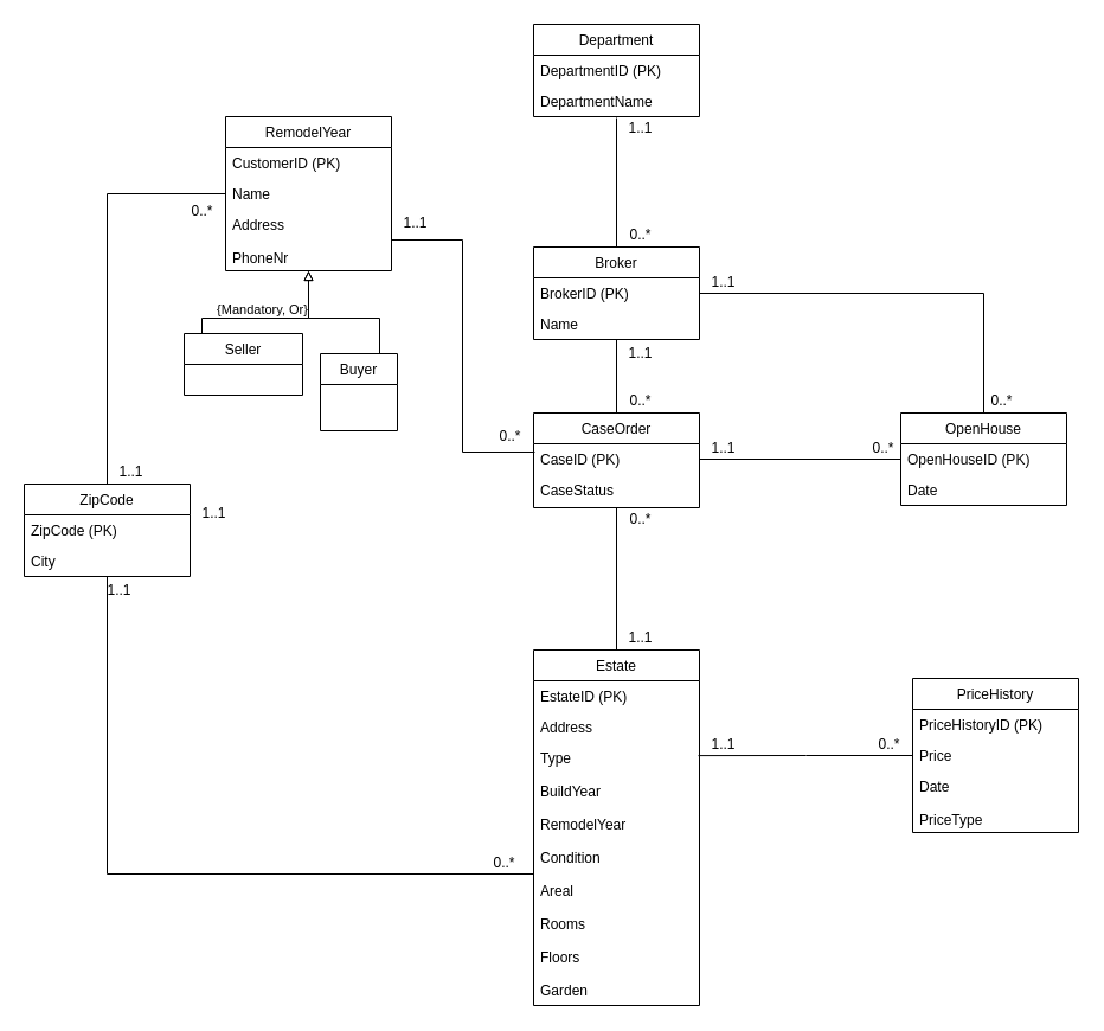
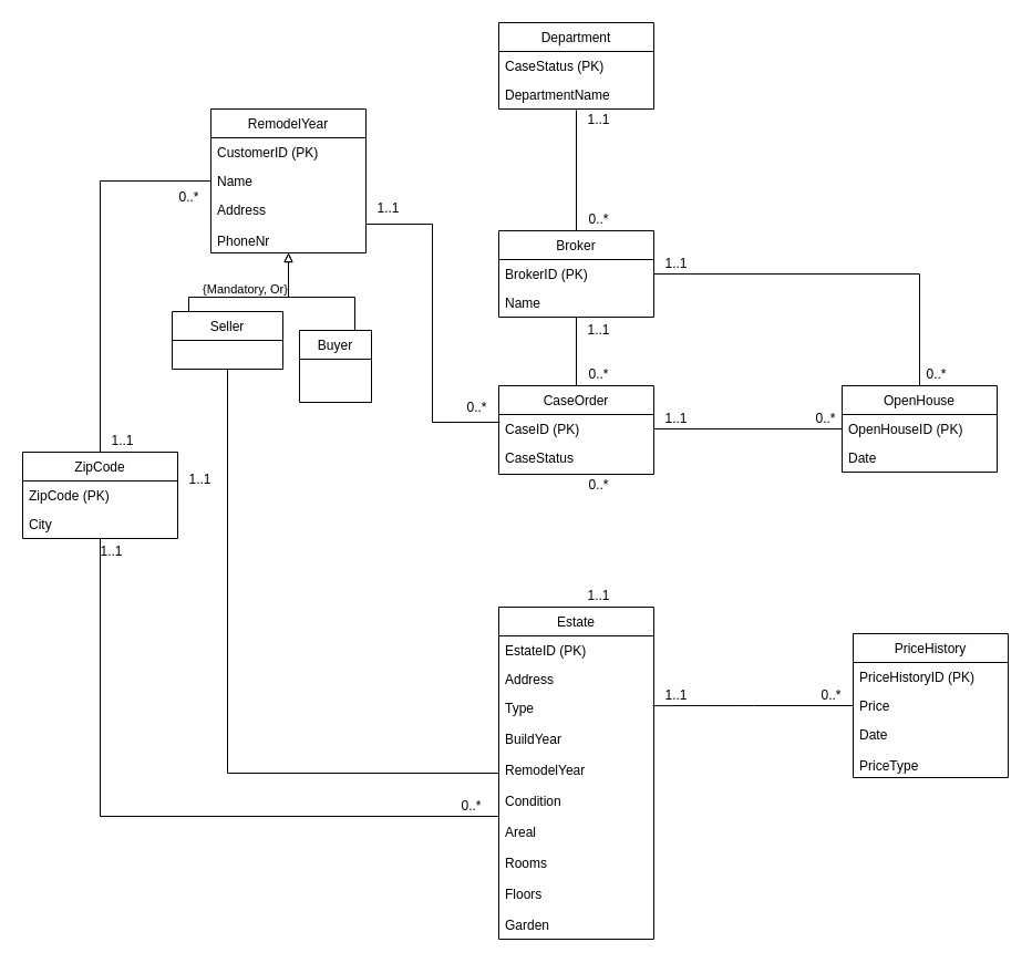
  <mxCell id="0" />
  <mxCell id="1" parent="0" />
  <mxCell id="2" value="Department" style="swimlane;fontStyle=0;childLayout=stackLayout;horizontal=1;startSize=26;fillColor=none;horizontalStack=0;resizeParent=1;resizeParentMax=0;resizeLast=0;collapsible=1;marginBottom=0;" vertex="1" parent="1"><mxGeometry x="450" y="20" width="140" height="78" as="geometry" /></mxCell>
- <mxCell id="3" value="DepartmentID (PK)" style="text;strokeColor=none;fillColor=none;align=left;verticalAlign=top;spacingLeft=4;spacingRight=4;overflow=hidden;rotatable=0;points=[[0,0.5],[1,0.5]];portConstraint=eastwest;" vertex="1" parent="2"><mxGeometry y="26" width="140" height="26" as="geometry" /></mxCell>
+ <mxCell id="3" value="CaseStatus (PK)" style="text;strokeColor=none;fillColor=none;align=left;verticalAlign=top;spacingLeft=4;spacingRight=4;overflow=hidden;rotatable=0;points=[[0,0.5],[1,0.5]];portConstraint=eastwest;" vertex="1" parent="2"><mxGeometry y="26" width="140" height="26" as="geometry" /></mxCell>
  <mxCell id="4" value="DepartmentName" style="text;strokeColor=none;fillColor=none;align=left;verticalAlign=top;spacingLeft=4;spacingRight=4;overflow=hidden;rotatable=0;points=[[0,0.5],[1,0.5]];portConstraint=eastwest;" vertex="1" parent="2"><mxGeometry y="52" width="140" height="26" as="geometry" /></mxCell>
  <mxCell id="5" style="edgeStyle=orthogonalEdgeStyle;rounded=0;orthogonalLoop=1;jettySize=auto;html=1;exitX=0.5;exitY=0;exitDx=0;exitDy=0;entryX=0.5;entryY=1.038;entryDx=0;entryDy=0;entryPerimeter=0;endArrow=none;endFill=0;" edge="1" parent="1" source="6" target="4"><mxGeometry relative="1" as="geometry" /></mxCell>
  <mxCell id="6" value="Broker" style="swimlane;fontStyle=0;childLayout=stackLayout;horizontal=1;startSize=26;fillColor=none;horizontalStack=0;resizeParent=1;resizeParentMax=0;resizeLast=0;collapsible=1;marginBottom=0;" vertex="1" parent="1"><mxGeometry x="450" y="208" width="140" height="78" as="geometry" /></mxCell>
  <mxCell id="7" value="BrokerID (PK)" style="text;strokeColor=none;fillColor=none;align=left;verticalAlign=top;spacingLeft=4;spacingRight=4;overflow=hidden;rotatable=0;points=[[0,0.5],[1,0.5]];portConstraint=eastwest;" vertex="1" parent="6"><mxGeometry y="26" width="140" height="26" as="geometry" /></mxCell>
  <mxCell id="8" value="Name" style="text;strokeColor=none;fillColor=none;align=left;verticalAlign=top;spacingLeft=4;spacingRight=4;overflow=hidden;rotatable=0;points=[[0,0.5],[1,0.5]];portConstraint=eastwest;" vertex="1" parent="6"><mxGeometry y="52" width="140" height="26" as="geometry" /></mxCell>
  <mxCell id="9" style="edgeStyle=orthogonalEdgeStyle;rounded=0;orthogonalLoop=1;jettySize=auto;html=1;exitX=0.5;exitY=0;exitDx=0;exitDy=0;entryX=0.5;entryY=1;entryDx=0;entryDy=0;entryPerimeter=0;endArrow=none;endFill=0;" edge="1" parent="1" source="10" target="8"><mxGeometry relative="1" as="geometry" /></mxCell>
  <mxCell id="10" value="CaseOrder" style="swimlane;fontStyle=0;childLayout=stackLayout;horizontal=1;startSize=26;fillColor=none;horizontalStack=0;resizeParent=1;resizeParentMax=0;resizeLast=0;collapsible=1;marginBottom=0;" vertex="1" parent="1"><mxGeometry x="450" y="348" width="140" height="80" as="geometry" /></mxCell>
  <mxCell id="11" value="CaseID (PK)" style="text;strokeColor=none;fillColor=none;align=left;verticalAlign=top;spacingLeft=4;spacingRight=4;overflow=hidden;rotatable=0;points=[[0,0.5],[1,0.5]];portConstraint=eastwest;" vertex="1" parent="10"><mxGeometry y="26" width="140" height="26" as="geometry" /></mxCell>
  <mxCell id="12" value="CaseStatus" style="text;strokeColor=none;fillColor=none;align=left;verticalAlign=top;spacingLeft=4;spacingRight=4;overflow=hidden;rotatable=0;points=[[0,0.5],[1,0.5]];portConstraint=eastwest;" vertex="1" parent="10"><mxGeometry y="52" width="140" height="28" as="geometry" /></mxCell>
  <mxCell id="13" value="RemodelYear" style="swimlane;fontStyle=0;childLayout=stackLayout;horizontal=1;startSize=26;fillColor=none;horizontalStack=0;resizeParent=1;resizeParentMax=0;resizeLast=0;collapsible=1;marginBottom=0;" vertex="1" parent="1"><mxGeometry x="190" y="98" width="140" height="130" as="geometry" /></mxCell>
  <mxCell id="14" value="CustomerID (PK)" style="text;strokeColor=none;fillColor=none;align=left;verticalAlign=top;spacingLeft=4;spacingRight=4;overflow=hidden;rotatable=0;points=[[0,0.5],[1,0.5]];portConstraint=eastwest;" vertex="1" parent="13"><mxGeometry y="26" width="140" height="26" as="geometry" /></mxCell>
  <mxCell id="15" value="Name" style="text;strokeColor=none;fillColor=none;align=left;verticalAlign=top;spacingLeft=4;spacingRight=4;overflow=hidden;rotatable=0;points=[[0,0.5],[1,0.5]];portConstraint=eastwest;" vertex="1" parent="13"><mxGeometry y="52" width="140" height="26" as="geometry" /></mxCell>
  <mxCell id="16" value="Address&#10;&#10;PhoneNr" style="text;strokeColor=none;fillColor=none;align=left;verticalAlign=top;spacingLeft=4;spacingRight=4;overflow=hidden;rotatable=0;points=[[0,0.5],[1,0.5]];portConstraint=eastwest;" vertex="1" parent="13"><mxGeometry y="78" width="140" height="52" as="geometry" /></mxCell>
  <mxCell id="17" style="edgeStyle=orthogonalEdgeStyle;rounded=0;orthogonalLoop=1;jettySize=auto;html=1;entryX=0;entryY=0.5;entryDx=0;entryDy=0;endArrow=none;endFill=0;" edge="1" parent="1" source="19" target="26"><mxGeometry relative="1" as="geometry" /></mxCell>
  <mxCell id="18" style="edgeStyle=orthogonalEdgeStyle;rounded=0;orthogonalLoop=1;jettySize=auto;html=1;entryX=0;entryY=0.5;entryDx=0;entryDy=0;endArrow=none;endFill=0;" edge="1" parent="1" source="19" target="15"><mxGeometry relative="1" as="geometry" /></mxCell>
  <mxCell id="19" value="ZipCode" style="swimlane;fontStyle=0;childLayout=stackLayout;horizontal=1;startSize=26;fillColor=none;horizontalStack=0;resizeParent=1;resizeParentMax=0;resizeLast=0;collapsible=1;marginBottom=0;" vertex="1" parent="1"><mxGeometry x="20" y="408" width="140" height="78" as="geometry" /></mxCell>
  <mxCell id="20" value="ZipCode (PK)" style="text;strokeColor=none;fillColor=none;align=left;verticalAlign=top;spacingLeft=4;spacingRight=4;overflow=hidden;rotatable=0;points=[[0,0.5],[1,0.5]];portConstraint=eastwest;" vertex="1" parent="19"><mxGeometry y="26" width="140" height="26" as="geometry" /></mxCell>
  <mxCell id="21" value="City" style="text;strokeColor=none;fillColor=none;align=left;verticalAlign=top;spacingLeft=4;spacingRight=4;overflow=hidden;rotatable=0;points=[[0,0.5],[1,0.5]];portConstraint=eastwest;" vertex="1" parent="19"><mxGeometry y="52" width="140" height="26" as="geometry" /></mxCell>
- <mxCell id="22" style="edgeStyle=orthogonalEdgeStyle;rounded=0;orthogonalLoop=1;jettySize=auto;html=1;entryX=0.5;entryY=1.017;entryDx=0;entryDy=0;entryPerimeter=0;endArrow=none;endFill=0;" edge="1" parent="1" source="23" target="12"><mxGeometry relative="1" as="geometry" /></mxCell>
+ <mxCell id="22" style="edgeStyle=orthogonalEdgeStyle;rounded=0;orthogonalLoop=1;jettySize=auto;html=1;endArrow=none;endFill=0;" edge="1" parent="1" source="23" target="59"><mxGeometry relative="1" as="geometry" /></mxCell>
  <mxCell id="23" value="Estate" style="swimlane;fontStyle=0;childLayout=stackLayout;horizontal=1;startSize=26;fillColor=none;horizontalStack=0;resizeParent=1;resizeParentMax=0;resizeLast=0;collapsible=1;marginBottom=0;" vertex="1" parent="1"><mxGeometry x="450" y="548" width="140" height="300" as="geometry" /></mxCell>
  <mxCell id="24" value="EstateID (PK)" style="text;strokeColor=none;fillColor=none;align=left;verticalAlign=top;spacingLeft=4;spacingRight=4;overflow=hidden;rotatable=0;points=[[0,0.5],[1,0.5]];portConstraint=eastwest;" vertex="1" parent="23"><mxGeometry y="26" width="140" height="26" as="geometry" /></mxCell>
  <mxCell id="25" value="Address" style="text;strokeColor=none;fillColor=none;align=left;verticalAlign=top;spacingLeft=4;spacingRight=4;overflow=hidden;rotatable=0;points=[[0,0.5],[1,0.5]];portConstraint=eastwest;" vertex="1" parent="23"><mxGeometry y="52" width="140" height="26" as="geometry" /></mxCell>
  <mxCell id="26" value="Type&#10;&#10;BuildYear&#10;&#10;RemodelYear&#10;&#10;Condition&#10;&#10;Areal&#10;&#10;Rooms&#10;&#10;Floors&#10;&#10;Garden" style="text;strokeColor=none;fillColor=none;align=left;verticalAlign=top;spacingLeft=4;spacingRight=4;overflow=hidden;rotatable=0;points=[[0,0.5],[1,0.5]];portConstraint=eastwest;" vertex="1" parent="23"><mxGeometry y="78" width="140" height="222" as="geometry" /></mxCell>
  <mxCell id="27" style="edgeStyle=orthogonalEdgeStyle;rounded=0;orthogonalLoop=1;jettySize=auto;html=1;entryX=1;entryY=0.5;entryDx=0;entryDy=0;endArrow=none;endFill=0;" edge="1" parent="1" source="29" target="7"><mxGeometry relative="1" as="geometry" /></mxCell>
  <mxCell id="28" style="edgeStyle=orthogonalEdgeStyle;rounded=0;orthogonalLoop=1;jettySize=auto;html=1;entryX=1;entryY=0.5;entryDx=0;entryDy=0;endArrow=none;endFill=0;" edge="1" parent="1" source="29" target="11"><mxGeometry relative="1" as="geometry" /></mxCell>
  <mxCell id="29" value="OpenHouse" style="swimlane;fontStyle=0;childLayout=stackLayout;horizontal=1;startSize=26;fillColor=none;horizontalStack=0;resizeParent=1;resizeParentMax=0;resizeLast=0;collapsible=1;marginBottom=0;" vertex="1" parent="1"><mxGeometry x="760" y="348" width="140" height="78" as="geometry" /></mxCell>
  <mxCell id="30" value="OpenHouseID (PK)" style="text;strokeColor=none;fillColor=none;align=left;verticalAlign=top;spacingLeft=4;spacingRight=4;overflow=hidden;rotatable=0;points=[[0,0.5],[1,0.5]];portConstraint=eastwest;" vertex="1" parent="29"><mxGeometry y="26" width="140" height="26" as="geometry" /></mxCell>
  <mxCell id="31" value="Date" style="text;strokeColor=none;fillColor=none;align=left;verticalAlign=top;spacingLeft=4;spacingRight=4;overflow=hidden;rotatable=0;points=[[0,0.5],[1,0.5]];portConstraint=eastwest;" vertex="1" parent="29"><mxGeometry y="52" width="140" height="26" as="geometry" /></mxCell>
  <mxCell id="32" style="edgeStyle=orthogonalEdgeStyle;rounded=0;orthogonalLoop=1;jettySize=auto;html=1;entryX=0.993;entryY=0.05;entryDx=0;entryDy=0;entryPerimeter=0;endArrow=none;endFill=0;" edge="1" parent="1" source="33" target="26"><mxGeometry relative="1" as="geometry" /></mxCell>
  <mxCell id="33" value="PriceHistory" style="swimlane;fontStyle=0;childLayout=stackLayout;horizontal=1;startSize=26;fillColor=none;horizontalStack=0;resizeParent=1;resizeParentMax=0;resizeLast=0;collapsible=1;marginBottom=0;" vertex="1" parent="1"><mxGeometry x="770" y="572" width="140" height="130" as="geometry" /></mxCell>
  <mxCell id="34" value="PriceHistoryID (PK)" style="text;strokeColor=none;fillColor=none;align=left;verticalAlign=top;spacingLeft=4;spacingRight=4;overflow=hidden;rotatable=0;points=[[0,0.5],[1,0.5]];portConstraint=eastwest;" vertex="1" parent="33"><mxGeometry y="26" width="140" height="26" as="geometry" /></mxCell>
  <mxCell id="35" value="Price" style="text;strokeColor=none;fillColor=none;align=left;verticalAlign=top;spacingLeft=4;spacingRight=4;overflow=hidden;rotatable=0;points=[[0,0.5],[1,0.5]];portConstraint=eastwest;" vertex="1" parent="33"><mxGeometry y="52" width="140" height="26" as="geometry" /></mxCell>
  <mxCell id="36" value="Date&#10;&#10;PriceType" style="text;strokeColor=none;fillColor=none;align=left;verticalAlign=top;spacingLeft=4;spacingRight=4;overflow=hidden;rotatable=0;points=[[0,0.5],[1,0.5]];portConstraint=eastwest;" vertex="1" parent="33"><mxGeometry y="78" width="140" height="52" as="geometry" /></mxCell>
  <mxCell id="37" style="edgeStyle=orthogonalEdgeStyle;rounded=0;orthogonalLoop=1;jettySize=auto;html=1;entryX=0.007;entryY=0.269;entryDx=0;entryDy=0;entryPerimeter=0;endArrow=none;endFill=0;" edge="1" parent="1" source="16" target="11"><mxGeometry relative="1" as="geometry" /></mxCell>
  <mxCell id="38" value="1..1" style="text;html=1;align=center;verticalAlign=middle;resizable=0;points=[];autosize=1;" vertex="1" parent="1"><mxGeometry x="520" y="98" width="40" height="20" as="geometry" /></mxCell>
  <mxCell id="39" value="0..*" style="text;html=1;align=center;verticalAlign=middle;resizable=0;points=[];autosize=1;" vertex="1" parent="1"><mxGeometry x="525" y="188" width="30" height="20" as="geometry" /></mxCell>
  <mxCell id="40" value="1..1" style="text;html=1;align=center;verticalAlign=middle;resizable=0;points=[];autosize=1;" vertex="1" parent="1"><mxGeometry x="520" y="288" width="40" height="20" as="geometry" /></mxCell>
  <mxCell id="41" value="0..*" style="text;html=1;align=center;verticalAlign=middle;resizable=0;points=[];autosize=1;" vertex="1" parent="1"><mxGeometry x="525" y="328" width="30" height="20" as="geometry" /></mxCell>
  <mxCell id="42" value="0..*" style="text;html=1;align=center;verticalAlign=middle;resizable=0;points=[];autosize=1;" vertex="1" parent="1"><mxGeometry x="830" y="328" width="30" height="20" as="geometry" /></mxCell>
  <mxCell id="43" value="1..1" style="text;html=1;align=center;verticalAlign=middle;resizable=0;points=[];autosize=1;" vertex="1" parent="1"><mxGeometry x="590" y="228" width="40" height="20" as="geometry" /></mxCell>
  <mxCell id="44" value="1..1" style="text;html=1;align=center;verticalAlign=middle;resizable=0;points=[];autosize=1;" vertex="1" parent="1"><mxGeometry x="330" y="178" width="40" height="20" as="geometry" /></mxCell>
  <mxCell id="45" value="0..*" style="text;html=1;align=center;verticalAlign=middle;resizable=0;points=[];autosize=1;" vertex="1" parent="1"><mxGeometry x="415" y="358" width="30" height="20" as="geometry" /></mxCell>
  <mxCell id="46" value="1..1" style="text;html=1;align=center;verticalAlign=middle;resizable=0;points=[];autosize=1;" vertex="1" parent="1"><mxGeometry x="160" y="423" width="40" height="20" as="geometry" /></mxCell>
  <mxCell id="47" value="1..1" style="text;html=1;align=center;verticalAlign=middle;resizable=0;points=[];autosize=1;" vertex="1" parent="1"><mxGeometry x="80" y="488" width="40" height="20" as="geometry" /></mxCell>
  <mxCell id="48" value="1..1" style="text;html=1;align=center;verticalAlign=middle;resizable=0;points=[];autosize=1;" vertex="1" parent="1"><mxGeometry x="90" y="388" width="40" height="20" as="geometry" /></mxCell>
  <mxCell id="49" value="0..*" style="text;html=1;align=center;verticalAlign=middle;resizable=0;points=[];autosize=1;" vertex="1" parent="1"><mxGeometry x="155" y="168" width="30" height="20" as="geometry" /></mxCell>
  <mxCell id="50" value="0..*" style="text;html=1;align=center;verticalAlign=middle;resizable=0;points=[];autosize=1;" vertex="1" parent="1"><mxGeometry x="410" y="718" width="30" height="20" as="geometry" /></mxCell>
  <mxCell id="51" value="1..1" style="text;html=1;align=center;verticalAlign=middle;resizable=0;points=[];autosize=1;" vertex="1" parent="1"><mxGeometry x="590" y="618" width="40" height="20" as="geometry" /></mxCell>
  <mxCell id="52" value="0..*" style="text;html=1;align=center;verticalAlign=middle;resizable=0;points=[];autosize=1;" vertex="1" parent="1"><mxGeometry x="735" y="618" width="30" height="20" as="geometry" /></mxCell>
  <mxCell id="53" value="1..1" style="text;html=1;align=center;verticalAlign=middle;resizable=0;points=[];autosize=1;" vertex="1" parent="1"><mxGeometry x="520" y="528" width="40" height="20" as="geometry" /></mxCell>
  <mxCell id="54" value="0..*" style="text;html=1;align=center;verticalAlign=middle;resizable=0;points=[];autosize=1;" vertex="1" parent="1"><mxGeometry x="525" y="428" width="30" height="20" as="geometry" /></mxCell>
  <mxCell id="55" value="1..1" style="text;html=1;align=center;verticalAlign=middle;resizable=0;points=[];autosize=1;" vertex="1" parent="1"><mxGeometry x="590" y="368" width="40" height="20" as="geometry" /></mxCell>
  <mxCell id="56" value="0..*" style="text;html=1;align=center;verticalAlign=middle;resizable=0;points=[];autosize=1;" vertex="1" parent="1"><mxGeometry x="730" y="368" width="30" height="20" as="geometry" /></mxCell>
  <mxCell id="57" style="edgeStyle=orthogonalEdgeStyle;rounded=0;orthogonalLoop=1;jettySize=auto;html=1;endArrow=block;endFill=0;" edge="1" parent="1" source="59" target="13"><mxGeometry relative="1" as="geometry"><Array as="points"><mxPoint x="170" y="268" /><mxPoint x="260" y="268" /></Array></mxGeometry></mxCell>
  <mxCell id="58" value="{Mandatory, Or}" style="edgeLabel;html=1;align=center;verticalAlign=middle;resizable=0;points=[];" vertex="1" connectable="0" parent="57"><mxGeometry x="-0.392" y="-1" relative="1" as="geometry"><mxPoint x="20" y="-9" as="offset" /></mxGeometry></mxCell>
  <mxCell id="59" value="Seller" style="swimlane;fontStyle=0;childLayout=stackLayout;horizontal=1;startSize=26;fillColor=none;horizontalStack=0;resizeParent=1;resizeParentMax=0;resizeLast=0;collapsible=1;marginBottom=0;" vertex="1" parent="1"><mxGeometry x="155" y="281" width="100" height="52" as="geometry" /></mxCell>
  <mxCell id="60" style="edgeStyle=orthogonalEdgeStyle;rounded=0;orthogonalLoop=1;jettySize=auto;html=1;endArrow=block;endFill=0;" edge="1" parent="1" source="61" target="13"><mxGeometry relative="1" as="geometry"><mxPoint x="260" y="238" as="targetPoint" /><Array as="points"><mxPoint x="320" y="268" /><mxPoint x="260" y="268" /></Array></mxGeometry></mxCell>
  <mxCell id="61" value="Buyer" style="swimlane;fontStyle=0;childLayout=stackLayout;horizontal=1;startSize=26;fillColor=none;horizontalStack=0;resizeParent=1;resizeParentMax=0;resizeLast=0;collapsible=1;marginBottom=0;" vertex="1" parent="1"><mxGeometry x="270" y="298" width="65" height="65" as="geometry" /></mxCell>
